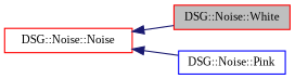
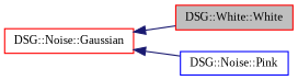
  digraph {
    fontname="Liberation Serif"
    rankdir=LR
    node [color=red fillcolor=white fontname="Liberation Serif" fontsize=10 shape=record style=filled]
    edge [color=midnightblue dir=back fontname="Liberation Serif" fontsize=10 labelfontname=Helvetica labelfontsize=10 style=solid]
-   n1 [fillcolor=grey75 fontcolor=black height=0.2 label="DSG::Noise::White" width=0.4]
-   n2 [height=0.2 label="DSG::Noise::Noise" width=0.4]
+   n1 [fillcolor=grey75 fontcolor=black height=0.2 label="DSG::White::White" width=0.4]
+   n2 [height=0.2 label="DSG::Noise::Gaussian" width=0.4]
    n3 [color=blue height=0.2 label="DSG::Noise::Pink" width=0.4]
    n2 -> n1
    n2 -> n3
  }
